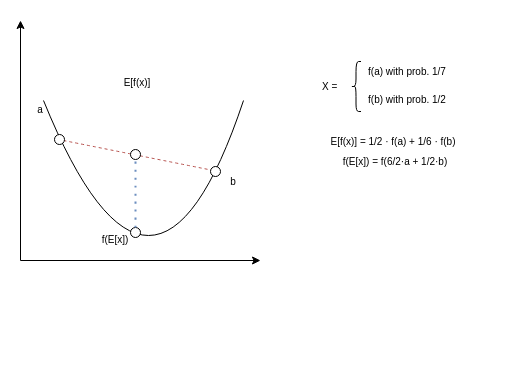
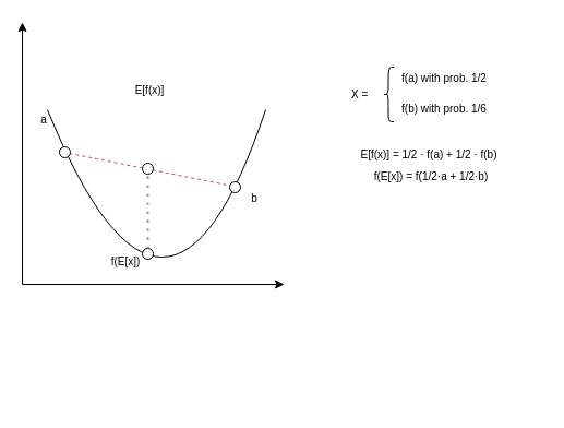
  <mxCell id="0" />
  <mxCell id="1" parent="0" />
  <mxCell id="2" value="" style="endArrow=classic;html=1;rounded=0;endFill=1;" edge="1" parent="1"><mxGeometry width="50" height="50" relative="1" as="geometry"><mxPoint x="20" y="260" as="sourcePoint" /><mxPoint x="260" y="260" as="targetPoint" /></mxGeometry></mxCell>
  <mxCell id="3" value="" style="endArrow=classic;html=1;rounded=0;endFill=1;" edge="1" parent="1"><mxGeometry width="50" height="50" relative="1" as="geometry"><mxPoint x="20" y="260" as="sourcePoint" /><mxPoint x="20" y="20" as="targetPoint" /></mxGeometry></mxCell>
  <mxCell id="4" value="" style="endArrow=none;html=1;curved=1;" edge="1" parent="1"><mxGeometry width="50" height="50" relative="1" as="geometry"><mxPoint x="43" y="100" as="sourcePoint" /><mxPoint x="243" y="100" as="targetPoint" /><Array as="points"><mxPoint x="153" y="370" /></Array></mxGeometry></mxCell>
  <mxCell id="5" value="" style="endArrow=none;html=1;curved=1;fillColor=#f8cecc;strokeColor=#b85450;dashed=1;" edge="1" parent="1"><mxGeometry width="50" height="50" relative="1" as="geometry"><mxPoint x="63" y="140" as="sourcePoint" /><mxPoint x="213" y="170" as="targetPoint" /></mxGeometry></mxCell>
  <mxCell id="6" value="" style="ellipse;whiteSpace=wrap;html=1;" vertex="1" parent="1"><mxGeometry x="54" y="134" width="10" height="10" as="geometry" /></mxCell>
  <mxCell id="7" value="" style="ellipse;whiteSpace=wrap;html=1;" vertex="1" parent="1"><mxGeometry x="210" y="166" width="10" height="10" as="geometry" /></mxCell>
  <mxCell id="8" value="" style="ellipse;whiteSpace=wrap;html=1;" vertex="1" parent="1"><mxGeometry x="130" y="227" width="10" height="10" as="geometry" /></mxCell>
  <mxCell id="9" value="" style="ellipse;whiteSpace=wrap;html=1;" vertex="1" parent="1"><mxGeometry x="130" y="149" width="10" height="10" as="geometry" /></mxCell>
  <mxCell id="10" value="" style="endArrow=none;dashed=1;html=1;dashPattern=1 3;strokeWidth=2;curved=1;exitX=0.5;exitY=0;exitDx=0;exitDy=0;entryX=0.5;entryY=1;entryDx=0;entryDy=0;fillColor=#dae8fc;strokeColor=#6c8ebf;" edge="1" parent="1" source="8" target="9"><mxGeometry width="50" height="50" relative="1" as="geometry"><mxPoint x="133" y="140" as="sourcePoint" /><mxPoint x="183" y="90" as="targetPoint" /></mxGeometry></mxCell>
  <mxCell id="11" value="E[f(x)]" style="text;html=1;strokeColor=none;fillColor=none;align=center;verticalAlign=middle;whiteSpace=wrap;rounded=0;fontSize=10;" vertex="1" parent="1"><mxGeometry x="107" y="67" width="60" height="30" as="geometry" /></mxCell>
  <mxCell id="12" value="f(E[x])" style="text;html=1;strokeColor=none;fillColor=none;align=center;verticalAlign=middle;whiteSpace=wrap;rounded=0;fontSize=10;" vertex="1" parent="1"><mxGeometry x="85" y="224" width="60" height="30" as="geometry" /></mxCell>
  <mxCell id="13" value="X =&amp;nbsp;" style="text;html=1;strokeColor=none;fillColor=none;align=center;verticalAlign=middle;whiteSpace=wrap;rounded=0;fontSize=10;" vertex="1" parent="1"><mxGeometry x="310.5" y="71" width="40" height="30" as="geometry" /></mxCell>
- <mxCell id="14" value="E[f(x)] = 1/2 · f(a) + 1/6 · f(b)" style="text;html=1;strokeColor=none;fillColor=none;align=center;verticalAlign=middle;whiteSpace=wrap;rounded=0;fontSize=10;" vertex="1" parent="1"><mxGeometry x="293" y="126" width="200" height="30" as="geometry" /></mxCell>
- <mxCell id="15" value="f(a) with prob. 1/7" style="text;html=1;strokeColor=none;fillColor=none;align=center;verticalAlign=middle;whiteSpace=wrap;rounded=0;fontSize=10;" vertex="1" parent="1"><mxGeometry x="341.5" y="56" width="130" height="30" as="geometry" /></mxCell>
- <mxCell id="16" value="f(b) with prob. 1/2" style="text;html=1;strokeColor=none;fillColor=none;align=center;verticalAlign=middle;whiteSpace=wrap;rounded=0;fontSize=10;" vertex="1" parent="1"><mxGeometry x="341.5" y="84" width="130" height="30" as="geometry" /></mxCell>
+ <mxCell id="14" value="E[f(x)] = 1/2 · f(a) + 1/2 · f(b)" style="text;html=1;strokeColor=none;fillColor=none;align=center;verticalAlign=middle;whiteSpace=wrap;rounded=0;fontSize=10;" vertex="1" parent="1"><mxGeometry x="293" y="126" width="200" height="30" as="geometry" /></mxCell>
+ <mxCell id="15" value="f(a) with prob. 1/2" style="text;html=1;strokeColor=none;fillColor=none;align=center;verticalAlign=middle;whiteSpace=wrap;rounded=0;fontSize=10;" vertex="1" parent="1"><mxGeometry x="341.5" y="56" width="130" height="30" as="geometry" /></mxCell>
+ <mxCell id="16" value="f(b) with prob. 1/6" style="text;html=1;strokeColor=none;fillColor=none;align=center;verticalAlign=middle;whiteSpace=wrap;rounded=0;fontSize=10;" vertex="1" parent="1"><mxGeometry x="341.5" y="84" width="130" height="30" as="geometry" /></mxCell>
  <mxCell id="17" value="" style="shape=curlyBracket;whiteSpace=wrap;html=1;rounded=1;fontSize=10;" vertex="1" parent="1"><mxGeometry x="350.5" y="61" width="10" height="50" as="geometry" /></mxCell>
- <mxCell id="18" value="f(E[x]) = f(6/2·a + 1/2·b)" style="text;html=1;strokeColor=none;fillColor=none;align=center;verticalAlign=middle;whiteSpace=wrap;rounded=0;fontSize=10;" vertex="1" parent="1"><mxGeometry x="295" y="146" width="200" height="30" as="geometry" /></mxCell>
+ <mxCell id="18" value="f(E[x]) = f(1/2·a + 1/2·b)" style="text;html=1;strokeColor=none;fillColor=none;align=center;verticalAlign=middle;whiteSpace=wrap;rounded=0;fontSize=10;" vertex="1" parent="1"><mxGeometry x="295" y="146" width="200" height="30" as="geometry" /></mxCell>
  <mxCell id="19" value="a" style="text;html=1;strokeColor=none;fillColor=none;align=center;verticalAlign=middle;whiteSpace=wrap;rounded=0;fontSize=10;" vertex="1" parent="1"><mxGeometry x="30" y="94" width="20" height="30" as="geometry" /></mxCell>
  <mxCell id="20" value="b" style="text;html=1;strokeColor=none;fillColor=none;align=center;verticalAlign=middle;whiteSpace=wrap;rounded=0;fontSize=10;" vertex="1" parent="1"><mxGeometry x="223" y="166" width="20" height="30" as="geometry" /></mxCell>
